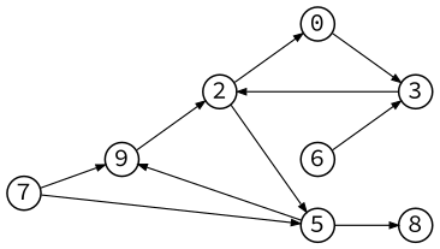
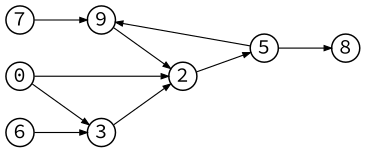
  digraph {
    fontname="Source Code Pro"
    rankdir=LR
    node [fixedsize=true fontname="Source Code Pro" shape=circle]
    edge [arrowsize=0.5 fontname="Source Code Pro" penwidth=0.75]
    7 [width=.26]
    n2 [label=9 width=.26]
    5 [width=.26]
    2 [width=.26]
    n5 [label=8 width=.26]
    0 [width=.26]
    6 [width=.26]
    3 [width=.26]
    7 -> n2
-   7 -> 5
    n2 -> 2
    5 -> n2
    5 -> n5
    2 -> 5
-   2 -> 0
+   0 -> 2
    0 -> 3
    6 -> 3
    3 -> 2
  }
